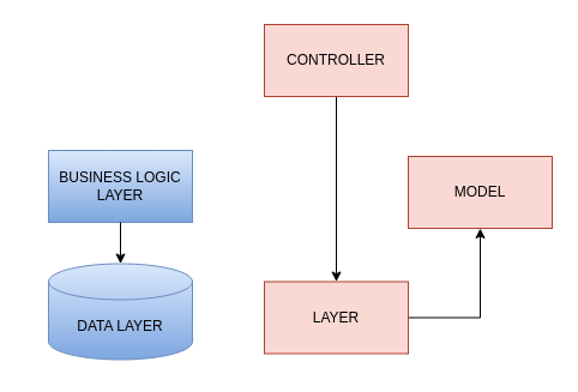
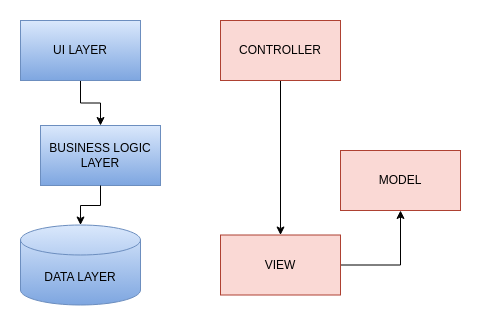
  <mxCell id="0" />
  <mxCell id="1" parent="0" />
  <mxCell id="2" value="BUSINESS LOGIC LAYER" style="rounded=0;whiteSpace=wrap;html=1;fillColor=#dae8fc;gradientColor=#7ea6e0;strokeColor=#6c8ebf;" vertex="1" parent="1"><mxGeometry x="40" y="125" width="120" height="60" as="geometry" /></mxCell>
- <mxCell id="5" value="DATA LAYER" style="shape=cylinder3;whiteSpace=wrap;html=1;boundedLbl=1;backgroundOutline=1;size=15;fillColor=#dae8fc;gradientColor=#7ea6e0;strokeColor=#6c8ebf;" vertex="1" parent="1"><mxGeometry x="40" y="219.5" width="120" height="80" as="geometry" /></mxCell>
+ <mxCell id="3" style="edgeStyle=orthogonalEdgeStyle;rounded=0;orthogonalLoop=1;jettySize=auto;html=1;entryX=0.5;entryY=0;entryDx=0;entryDy=0;" edge="1" parent="1" source="4" target="2"><mxGeometry relative="1" as="geometry" /></mxCell>
+ <mxCell id="4" value="UI LAYER" style="rounded=0;whiteSpace=wrap;html=1;fillColor=#dae8fc;strokeColor=#6c8ebf;gradientColor=#7ea6e0;" vertex="1" parent="1"><mxGeometry x="20" y="20" width="120" height="60" as="geometry" /></mxCell>
+ <mxCell id="5" value="DATA LAYER" style="shape=cylinder3;whiteSpace=wrap;html=1;boundedLbl=1;backgroundOutline=1;size=15;fillColor=#dae8fc;gradientColor=#7ea6e0;strokeColor=#6c8ebf;" vertex="1" parent="1"><mxGeometry x="20" y="224.5" width="120" height="80" as="geometry" /></mxCell>
  <mxCell id="6" style="edgeStyle=orthogonalEdgeStyle;rounded=0;orthogonalLoop=1;jettySize=auto;html=1;entryX=0.5;entryY=0;entryDx=0;entryDy=0;entryPerimeter=0;" edge="1" parent="1" source="2" target="5"><mxGeometry relative="1" as="geometry" /></mxCell>
  <mxCell id="7" style="edgeStyle=orthogonalEdgeStyle;rounded=0;orthogonalLoop=1;jettySize=auto;html=1;entryX=0.5;entryY=0;entryDx=0;entryDy=0;" edge="1" parent="1" source="8" target="10"><mxGeometry relative="1" as="geometry" /></mxCell>
  <mxCell id="8" value="CONTROLLER" style="rounded=0;whiteSpace=wrap;html=1;fillColor=#fad9d5;strokeColor=#ae4132;" vertex="1" parent="1"><mxGeometry x="220" y="20" width="120" height="60" as="geometry" /></mxCell>
  <mxCell id="9" style="edgeStyle=orthogonalEdgeStyle;rounded=0;orthogonalLoop=1;jettySize=auto;html=1;entryX=0.5;entryY=1;entryDx=0;entryDy=0;" edge="1" parent="1" source="10" target="11"><mxGeometry relative="1" as="geometry"><Array as="points"><mxPoint x="400" y="265" /></Array></mxGeometry></mxCell>
- <mxCell id="10" value="LAYER" style="rounded=0;whiteSpace=wrap;html=1;fillColor=#fad9d5;strokeColor=#ae4132;" vertex="1" parent="1"><mxGeometry x="220" y="234.5" width="120" height="60" as="geometry" /></mxCell>
- <mxCell id="11" value="MODEL" style="rounded=0;whiteSpace=wrap;html=1;fillColor=#fad9d5;strokeColor=#ae4132;" vertex="1" parent="1"><mxGeometry x="340" y="130" width="120" height="60" as="geometry" /></mxCell>
+ <mxCell id="10" value="VIEW" style="rounded=0;whiteSpace=wrap;html=1;fillColor=#fad9d5;strokeColor=#ae4132;" vertex="1" parent="1"><mxGeometry x="220" y="234.5" width="120" height="60" as="geometry" /></mxCell>
+ <mxCell id="11" value="MODEL" style="rounded=0;whiteSpace=wrap;html=1;fillColor=#fad9d5;strokeColor=#ae4132;" vertex="1" parent="1"><mxGeometry x="340" y="150" width="120" height="60" as="geometry" /></mxCell>
